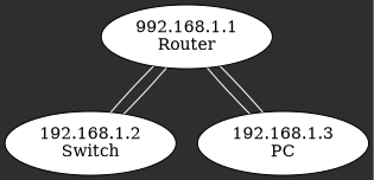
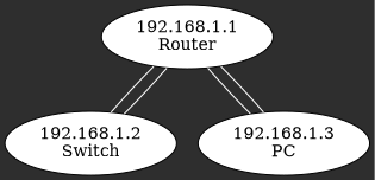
  graph {
    bgcolor="#2E2E2E"
    node [color=black fillcolor=white fontcolor=black style=filled]
    edge [color=white]
-   n1 [label="992.168.1.1\nRouter"]
+   n1 [label="192.168.1.1\nRouter"]
    n2 [label="192.168.1.2\nSwitch"]
    n3 [label="192.168.1.3\nPC"]
    n1 -- n2
    n1 -- n3
    n2 -- n1
    n3 -- n1
  }
